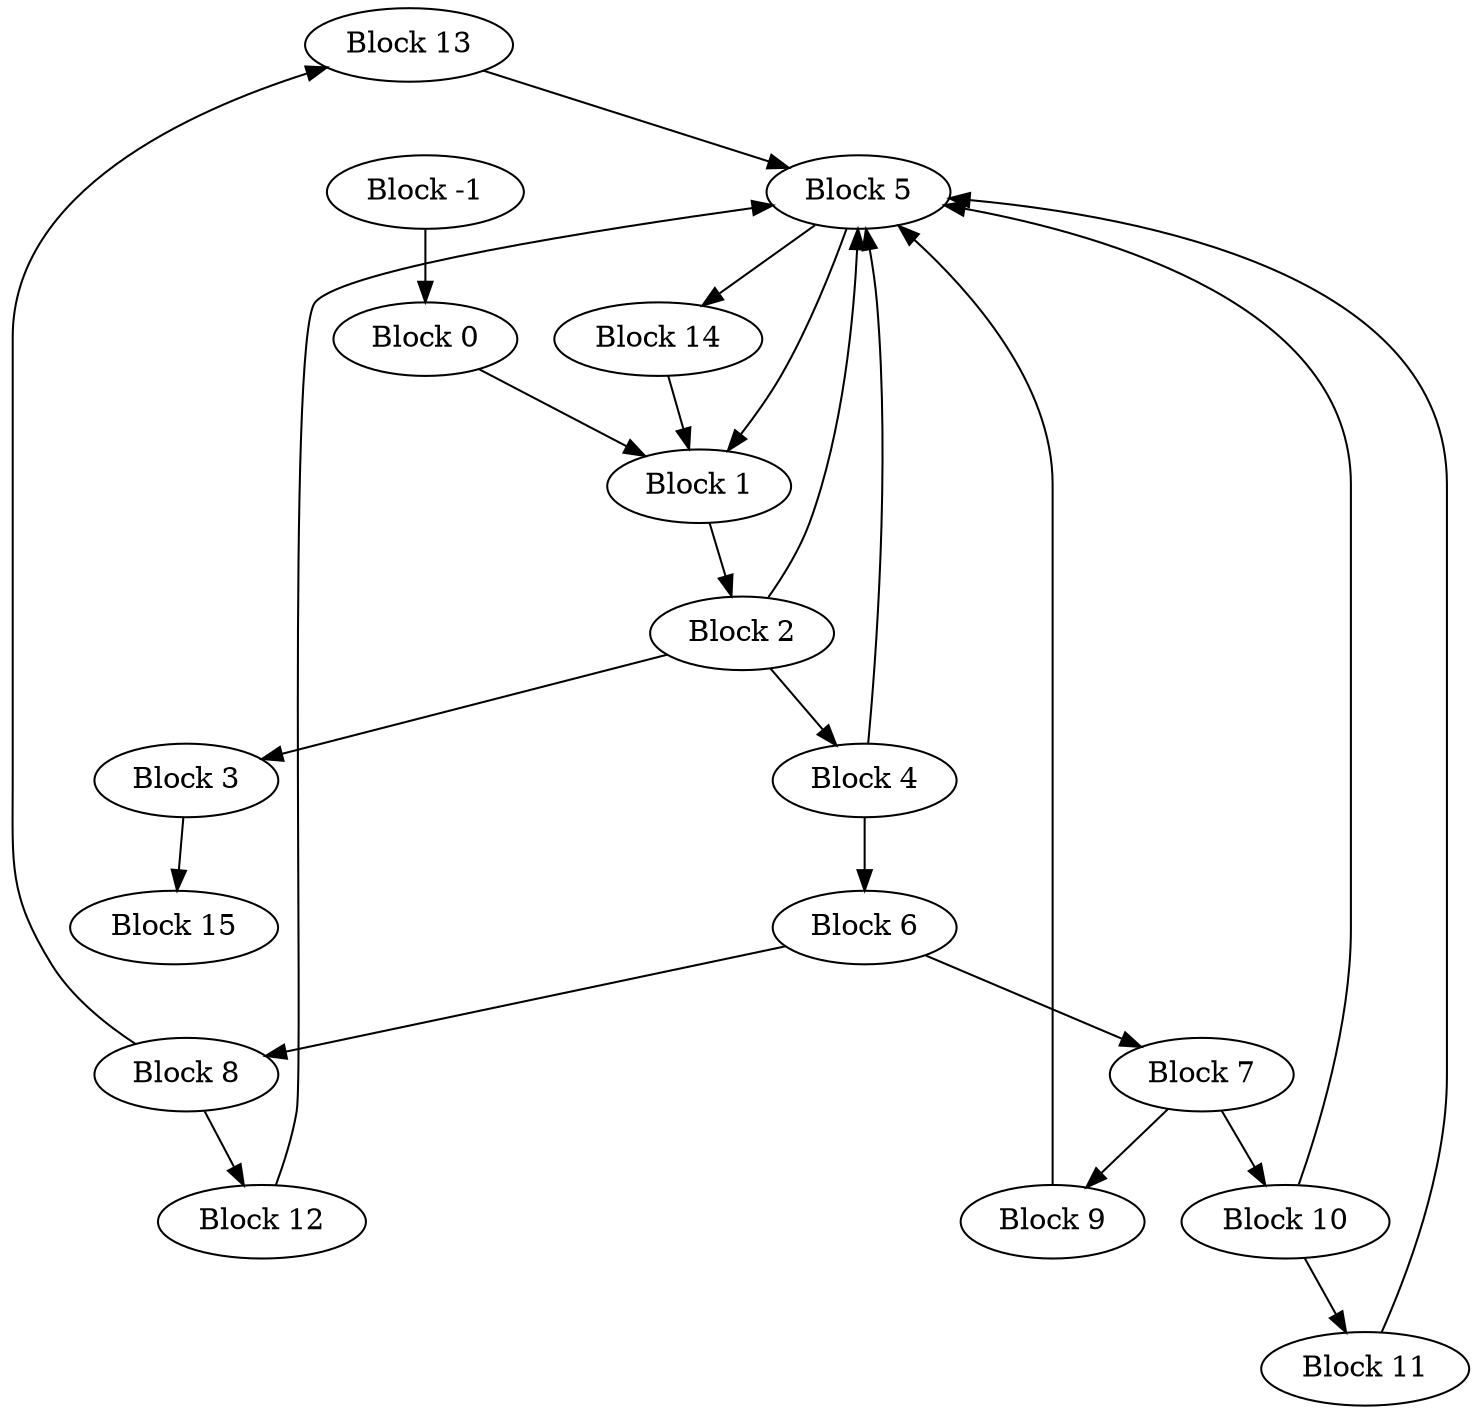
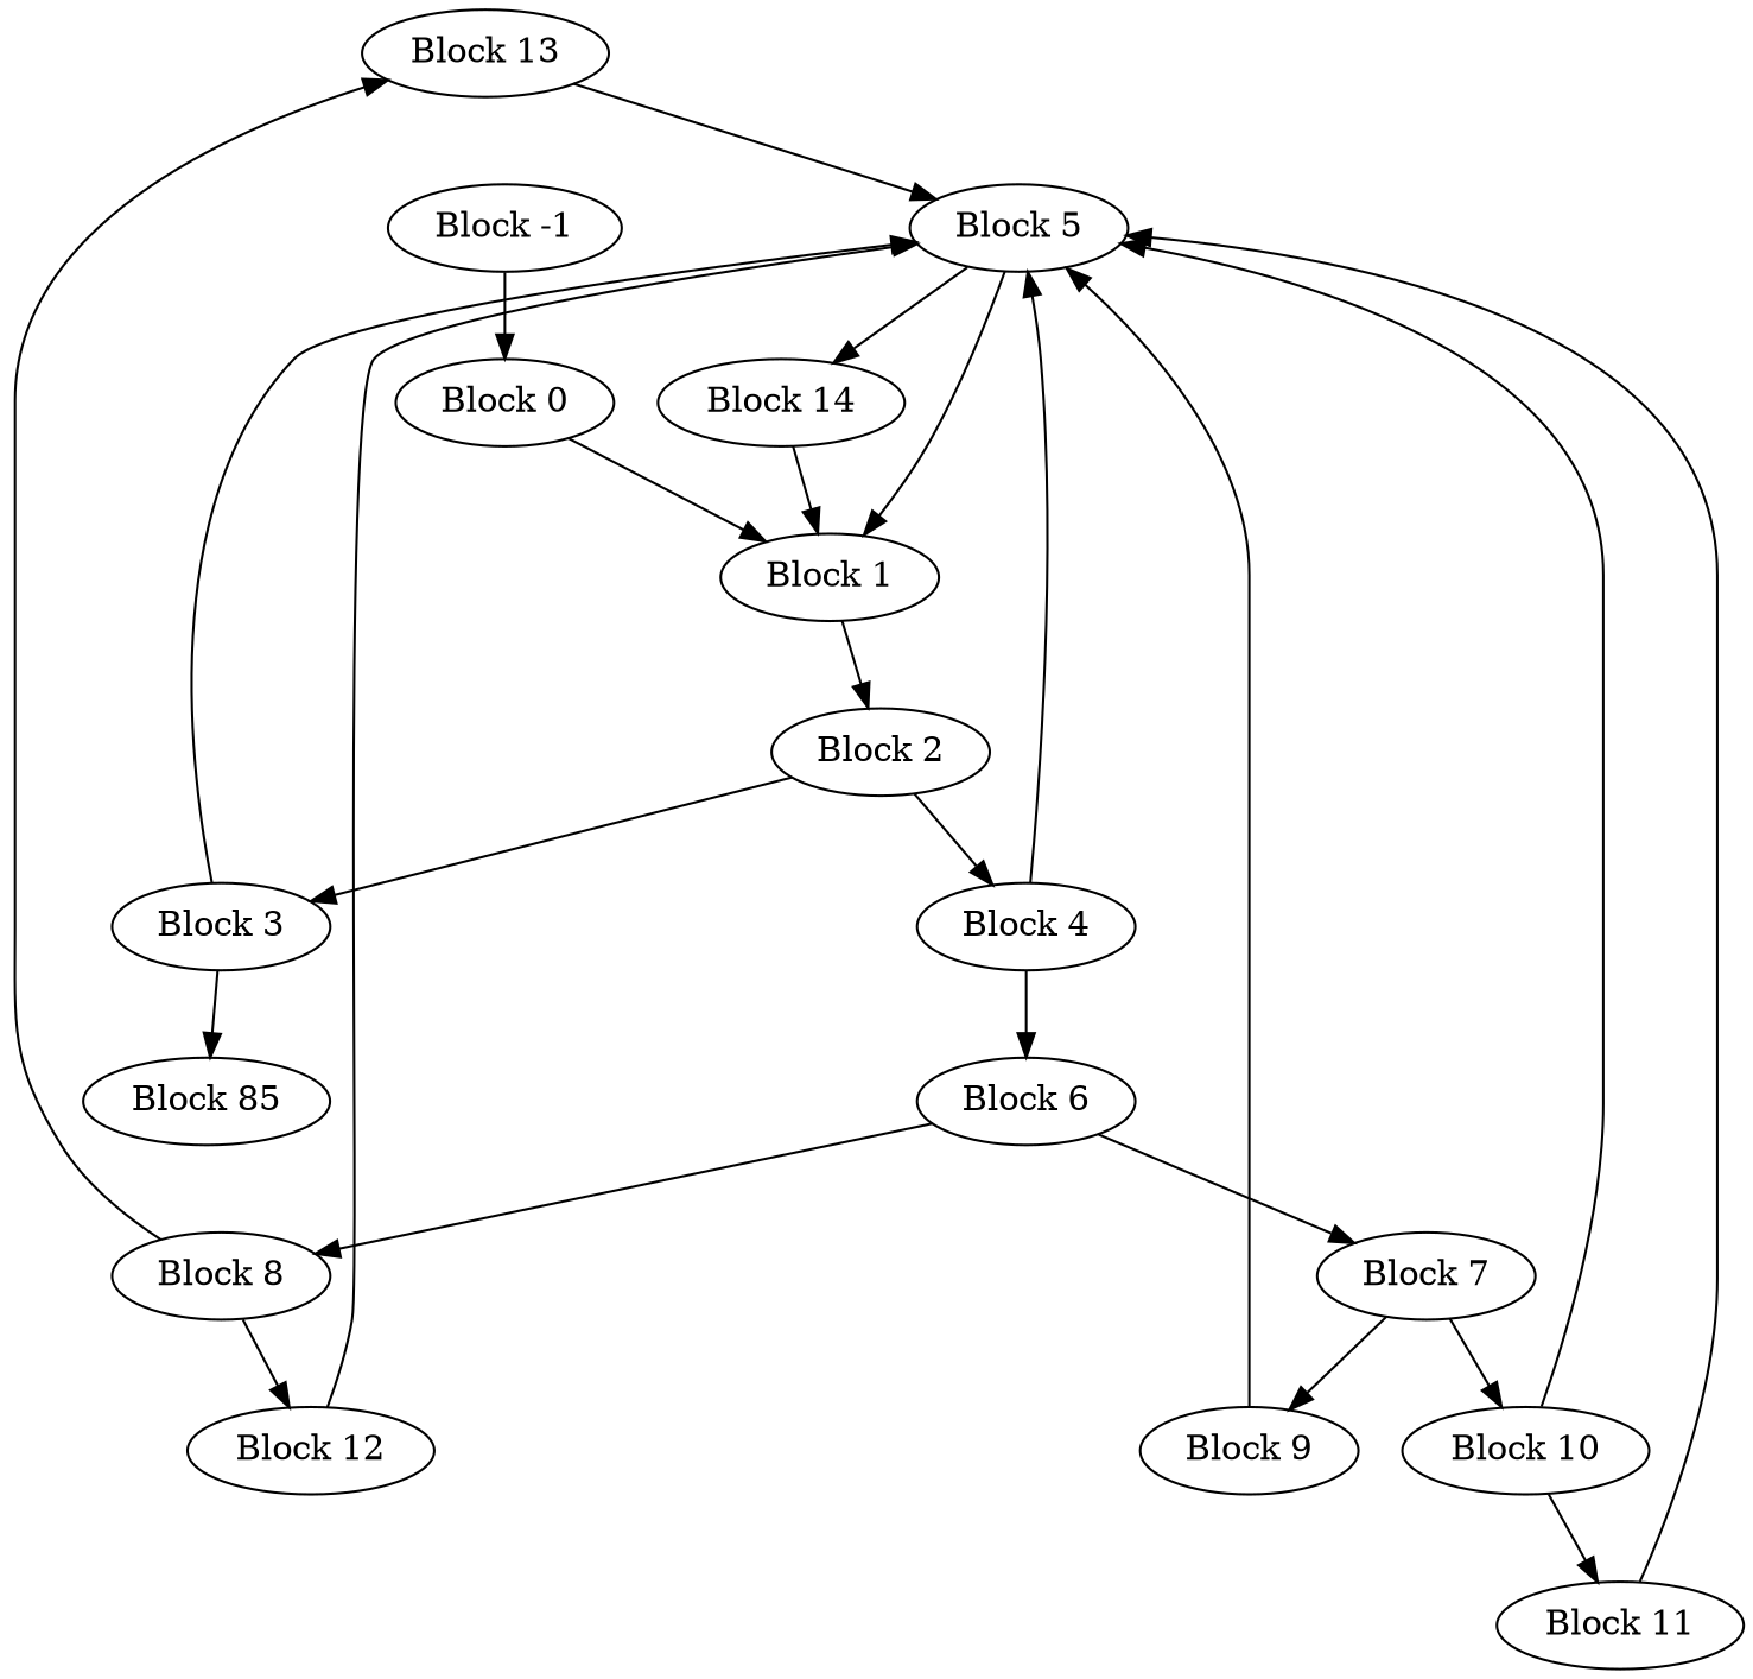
  digraph {
    n1 [label="Block 13"]
    n2 [label="Block 5"]
    n3 [label="Block 14"]
    n4 [label="Block 1"]
    n5 [label="Block 2"]
    n6 [label="Block 3"]
    n7 [label="Block 4"]
-   n8 [label="Block 15"]
+   n8 [label="Block 85"]
    n9 [label="Block 6"]
    n10 [label="Block 7"]
    n11 [label="Block 8"]
    n12 [label="Block 10"]
    n13 [label="Block 9"]
    n14 [label="Block 12"]
    n15 [label="Block 11"]
    n16 [label="Block 0"]
    n17 [label="Block -1"]
    n1 -> n2
    n2 -> n3
    n2 -> n4
    n3 -> n4
    n4 -> n5
-   n5 -> n2
+   n6 -> n2
    n5 -> n6
    n5 -> n7
    n6 -> n8
    n7 -> n2
    n7 -> n9
    n9 -> n10
    n9 -> n11
    n10 -> n12
    n10 -> n13
    n11 -> n1
    n11 -> n14
    n12 -> n2
    n12 -> n15
    n13 -> n2
    n14 -> n2
    n15 -> n2
    n16 -> n4
    n17 -> n16
  }
